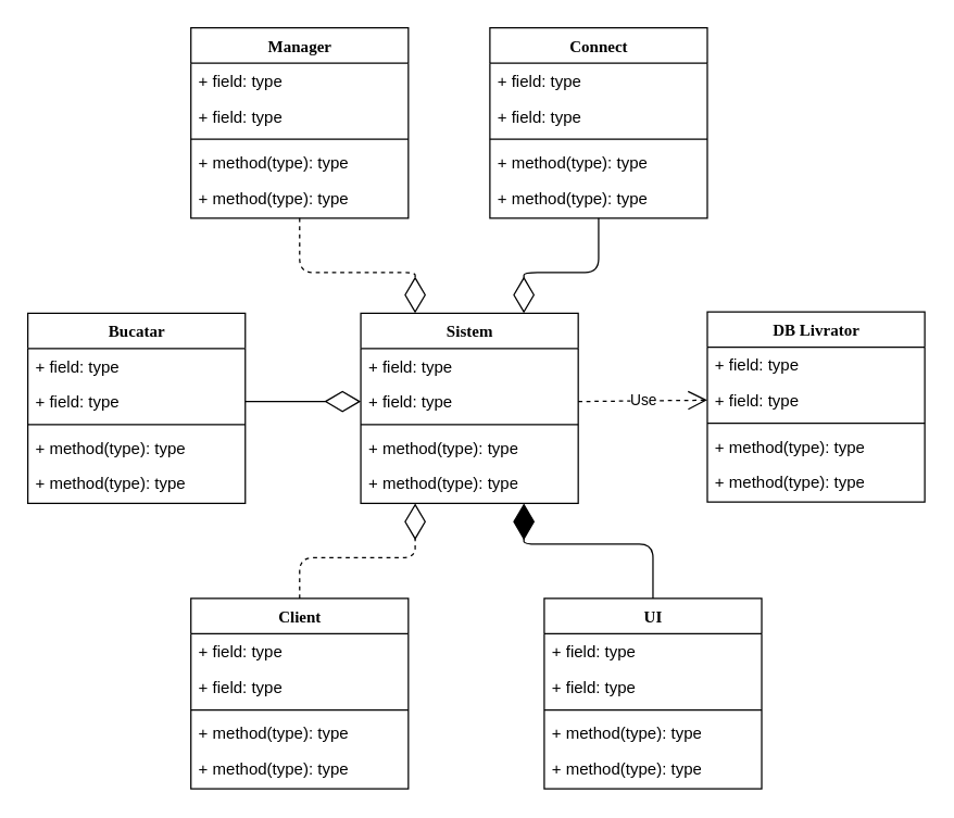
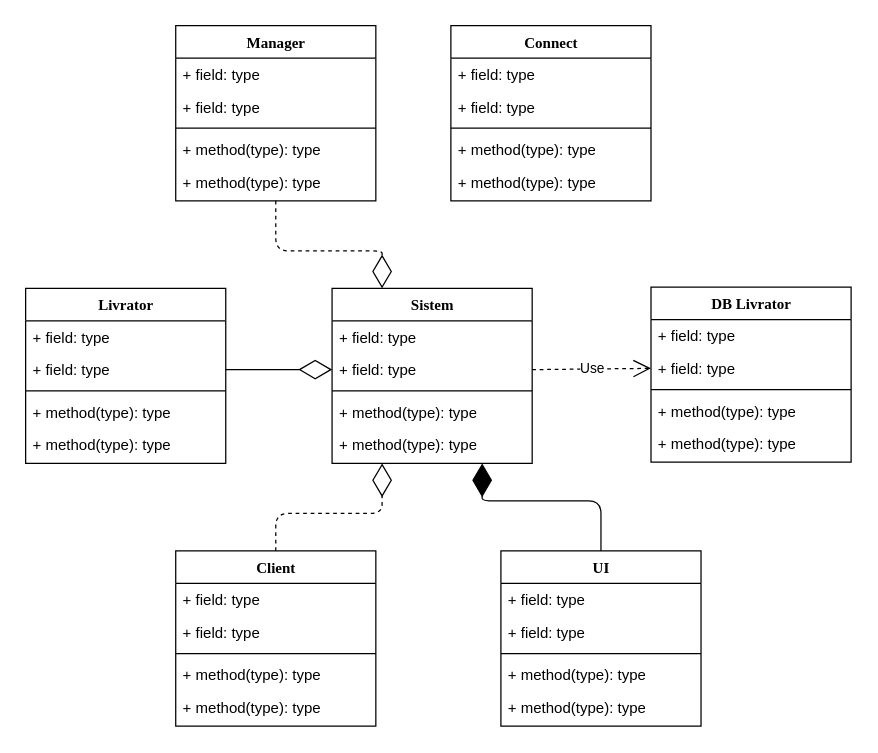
  <mxCell id="0" />
  <mxCell id="1" parent="0" />
  <mxCell id="2" value="Manager" style="swimlane;html=1;fontStyle=1;align=center;verticalAlign=top;childLayout=stackLayout;horizontal=1;startSize=26;horizontalStack=0;resizeParent=1;resizeLast=0;collapsible=1;marginBottom=0;swimlaneFillColor=#ffffff;rounded=0;shadow=0;comic=0;labelBackgroundColor=none;strokeWidth=1;fillColor=none;fontFamily=Verdana;fontSize=12" parent="1" vertex="1"><mxGeometry x="140" y="20" width="160" height="140" as="geometry" /></mxCell>
  <mxCell id="3" value="+ field: type" style="text;html=1;strokeColor=none;fillColor=none;align=left;verticalAlign=top;spacingLeft=4;spacingRight=4;whiteSpace=wrap;overflow=hidden;rotatable=0;points=[[0,0.5],[1,0.5]];portConstraint=eastwest;" parent="2" vertex="1"><mxGeometry y="26" width="160" height="26" as="geometry" /></mxCell>
  <mxCell id="4" value="+ field: type" style="text;html=1;strokeColor=none;fillColor=none;align=left;verticalAlign=top;spacingLeft=4;spacingRight=4;whiteSpace=wrap;overflow=hidden;rotatable=0;points=[[0,0.5],[1,0.5]];portConstraint=eastwest;" parent="2" vertex="1"><mxGeometry y="52" width="160" height="26" as="geometry" /></mxCell>
  <mxCell id="5" value="" style="line;html=1;strokeWidth=1;fillColor=none;align=left;verticalAlign=middle;spacingTop=-1;spacingLeft=3;spacingRight=3;rotatable=0;labelPosition=right;points=[];portConstraint=eastwest;" parent="2" vertex="1"><mxGeometry y="78" width="160" height="8" as="geometry" /></mxCell>
  <mxCell id="6" value="+ method(type): type" style="text;html=1;strokeColor=none;fillColor=none;align=left;verticalAlign=top;spacingLeft=4;spacingRight=4;whiteSpace=wrap;overflow=hidden;rotatable=0;points=[[0,0.5],[1,0.5]];portConstraint=eastwest;" parent="2" vertex="1"><mxGeometry y="86" width="160" height="26" as="geometry" /></mxCell>
  <mxCell id="7" value="+ method(type): type" style="text;html=1;strokeColor=none;fillColor=none;align=left;verticalAlign=top;spacingLeft=4;spacingRight=4;whiteSpace=wrap;overflow=hidden;rotatable=0;points=[[0,0.5],[1,0.5]];portConstraint=eastwest;" parent="2" vertex="1"><mxGeometry y="112" width="160" height="26" as="geometry" /></mxCell>
- <mxCell id="8" value="Bucatar" style="swimlane;html=1;fontStyle=1;align=center;verticalAlign=top;childLayout=stackLayout;horizontal=1;startSize=26;horizontalStack=0;resizeParent=1;resizeLast=0;collapsible=1;marginBottom=0;swimlaneFillColor=#ffffff;rounded=0;shadow=0;comic=0;labelBackgroundColor=none;strokeWidth=1;fillColor=none;fontFamily=Verdana;fontSize=12" parent="1" vertex="1"><mxGeometry x="20" y="230" width="160" height="140" as="geometry" /></mxCell>
+ <mxCell id="8" value="Livrator" style="swimlane;html=1;fontStyle=1;align=center;verticalAlign=top;childLayout=stackLayout;horizontal=1;startSize=26;horizontalStack=0;resizeParent=1;resizeLast=0;collapsible=1;marginBottom=0;swimlaneFillColor=#ffffff;rounded=0;shadow=0;comic=0;labelBackgroundColor=none;strokeWidth=1;fillColor=none;fontFamily=Verdana;fontSize=12" parent="1" vertex="1"><mxGeometry x="20" y="230" width="160" height="140" as="geometry" /></mxCell>
  <mxCell id="9" value="+ field: type" style="text;html=1;strokeColor=none;fillColor=none;align=left;verticalAlign=top;spacingLeft=4;spacingRight=4;whiteSpace=wrap;overflow=hidden;rotatable=0;points=[[0,0.5],[1,0.5]];portConstraint=eastwest;" parent="8" vertex="1"><mxGeometry y="26" width="160" height="26" as="geometry" /></mxCell>
  <mxCell id="10" value="+ field: type" style="text;html=1;strokeColor=none;fillColor=none;align=left;verticalAlign=top;spacingLeft=4;spacingRight=4;whiteSpace=wrap;overflow=hidden;rotatable=0;points=[[0,0.5],[1,0.5]];portConstraint=eastwest;" parent="8" vertex="1"><mxGeometry y="52" width="160" height="26" as="geometry" /></mxCell>
  <mxCell id="11" value="" style="line;html=1;strokeWidth=1;fillColor=none;align=left;verticalAlign=middle;spacingTop=-1;spacingLeft=3;spacingRight=3;rotatable=0;labelPosition=right;points=[];portConstraint=eastwest;" parent="8" vertex="1"><mxGeometry y="78" width="160" height="8" as="geometry" /></mxCell>
  <mxCell id="12" value="+ method(type): type" style="text;html=1;strokeColor=none;fillColor=none;align=left;verticalAlign=top;spacingLeft=4;spacingRight=4;whiteSpace=wrap;overflow=hidden;rotatable=0;points=[[0,0.5],[1,0.5]];portConstraint=eastwest;" parent="8" vertex="1"><mxGeometry y="86" width="160" height="26" as="geometry" /></mxCell>
  <mxCell id="13" value="+ method(type): type" style="text;html=1;strokeColor=none;fillColor=none;align=left;verticalAlign=top;spacingLeft=4;spacingRight=4;whiteSpace=wrap;overflow=hidden;rotatable=0;points=[[0,0.5],[1,0.5]];portConstraint=eastwest;" parent="8" vertex="1"><mxGeometry y="112" width="160" height="26" as="geometry" /></mxCell>
  <mxCell id="14" value="Client" style="swimlane;html=1;fontStyle=1;align=center;verticalAlign=top;childLayout=stackLayout;horizontal=1;startSize=26;horizontalStack=0;resizeParent=1;resizeLast=0;collapsible=1;marginBottom=0;swimlaneFillColor=#ffffff;rounded=0;shadow=0;comic=0;labelBackgroundColor=none;strokeWidth=1;fillColor=none;fontFamily=Verdana;fontSize=12" parent="1" vertex="1"><mxGeometry x="140" y="440" width="160" height="140" as="geometry" /></mxCell>
  <mxCell id="15" value="+ field: type" style="text;html=1;strokeColor=none;fillColor=none;align=left;verticalAlign=top;spacingLeft=4;spacingRight=4;whiteSpace=wrap;overflow=hidden;rotatable=0;points=[[0,0.5],[1,0.5]];portConstraint=eastwest;" parent="14" vertex="1"><mxGeometry y="26" width="160" height="26" as="geometry" /></mxCell>
  <mxCell id="16" value="+ field: type" style="text;html=1;strokeColor=none;fillColor=none;align=left;verticalAlign=top;spacingLeft=4;spacingRight=4;whiteSpace=wrap;overflow=hidden;rotatable=0;points=[[0,0.5],[1,0.5]];portConstraint=eastwest;" parent="14" vertex="1"><mxGeometry y="52" width="160" height="26" as="geometry" /></mxCell>
  <mxCell id="17" value="" style="line;html=1;strokeWidth=1;fillColor=none;align=left;verticalAlign=middle;spacingTop=-1;spacingLeft=3;spacingRight=3;rotatable=0;labelPosition=right;points=[];portConstraint=eastwest;" parent="14" vertex="1"><mxGeometry y="78" width="160" height="8" as="geometry" /></mxCell>
  <mxCell id="18" value="+ method(type): type" style="text;html=1;strokeColor=none;fillColor=none;align=left;verticalAlign=top;spacingLeft=4;spacingRight=4;whiteSpace=wrap;overflow=hidden;rotatable=0;points=[[0,0.5],[1,0.5]];portConstraint=eastwest;" parent="14" vertex="1"><mxGeometry y="86" width="160" height="26" as="geometry" /></mxCell>
  <mxCell id="19" value="+ method(type): type" style="text;html=1;strokeColor=none;fillColor=none;align=left;verticalAlign=top;spacingLeft=4;spacingRight=4;whiteSpace=wrap;overflow=hidden;rotatable=0;points=[[0,0.5],[1,0.5]];portConstraint=eastwest;" parent="14" vertex="1"><mxGeometry y="112" width="160" height="26" as="geometry" /></mxCell>
  <mxCell id="20" value="Connect" style="swimlane;html=1;fontStyle=1;align=center;verticalAlign=top;childLayout=stackLayout;horizontal=1;startSize=26;horizontalStack=0;resizeParent=1;resizeLast=0;collapsible=1;marginBottom=0;swimlaneFillColor=#ffffff;rounded=0;shadow=0;comic=0;labelBackgroundColor=none;strokeWidth=1;fillColor=none;fontFamily=Verdana;fontSize=12" parent="1" vertex="1"><mxGeometry x="360" y="20" width="160" height="140" as="geometry" /></mxCell>
  <mxCell id="21" value="+ field: type" style="text;html=1;strokeColor=none;fillColor=none;align=left;verticalAlign=top;spacingLeft=4;spacingRight=4;whiteSpace=wrap;overflow=hidden;rotatable=0;points=[[0,0.5],[1,0.5]];portConstraint=eastwest;" parent="20" vertex="1"><mxGeometry y="26" width="160" height="26" as="geometry" /></mxCell>
  <mxCell id="22" value="+ field: type" style="text;html=1;strokeColor=none;fillColor=none;align=left;verticalAlign=top;spacingLeft=4;spacingRight=4;whiteSpace=wrap;overflow=hidden;rotatable=0;points=[[0,0.5],[1,0.5]];portConstraint=eastwest;" parent="20" vertex="1"><mxGeometry y="52" width="160" height="26" as="geometry" /></mxCell>
  <mxCell id="23" value="" style="line;html=1;strokeWidth=1;fillColor=none;align=left;verticalAlign=middle;spacingTop=-1;spacingLeft=3;spacingRight=3;rotatable=0;labelPosition=right;points=[];portConstraint=eastwest;" parent="20" vertex="1"><mxGeometry y="78" width="160" height="8" as="geometry" /></mxCell>
  <mxCell id="24" value="+ method(type): type" style="text;html=1;strokeColor=none;fillColor=none;align=left;verticalAlign=top;spacingLeft=4;spacingRight=4;whiteSpace=wrap;overflow=hidden;rotatable=0;points=[[0,0.5],[1,0.5]];portConstraint=eastwest;" parent="20" vertex="1"><mxGeometry y="86" width="160" height="26" as="geometry" /></mxCell>
  <mxCell id="25" value="+ method(type): type" style="text;html=1;strokeColor=none;fillColor=none;align=left;verticalAlign=top;spacingLeft=4;spacingRight=4;whiteSpace=wrap;overflow=hidden;rotatable=0;points=[[0,0.5],[1,0.5]];portConstraint=eastwest;" parent="20" vertex="1"><mxGeometry y="112" width="160" height="26" as="geometry" /></mxCell>
  <mxCell id="26" value="Sistem" style="swimlane;html=1;fontStyle=1;align=center;verticalAlign=top;childLayout=stackLayout;horizontal=1;startSize=26;horizontalStack=0;resizeParent=1;resizeLast=0;collapsible=1;marginBottom=0;swimlaneFillColor=#ffffff;rounded=0;shadow=0;comic=0;labelBackgroundColor=none;strokeWidth=1;fillColor=none;fontFamily=Verdana;fontSize=12" parent="1" vertex="1"><mxGeometry x="265" y="230" width="160" height="140" as="geometry" /></mxCell>
  <mxCell id="27" value="+ field: type" style="text;html=1;strokeColor=none;fillColor=none;align=left;verticalAlign=top;spacingLeft=4;spacingRight=4;whiteSpace=wrap;overflow=hidden;rotatable=0;points=[[0,0.5],[1,0.5]];portConstraint=eastwest;" parent="26" vertex="1"><mxGeometry y="26" width="160" height="26" as="geometry" /></mxCell>
  <mxCell id="28" value="+ field: type" style="text;html=1;strokeColor=none;fillColor=none;align=left;verticalAlign=top;spacingLeft=4;spacingRight=4;whiteSpace=wrap;overflow=hidden;rotatable=0;points=[[0,0.5],[1,0.5]];portConstraint=eastwest;" parent="26" vertex="1"><mxGeometry y="52" width="160" height="26" as="geometry" /></mxCell>
  <mxCell id="29" value="" style="line;html=1;strokeWidth=1;fillColor=none;align=left;verticalAlign=middle;spacingTop=-1;spacingLeft=3;spacingRight=3;rotatable=0;labelPosition=right;points=[];portConstraint=eastwest;" parent="26" vertex="1"><mxGeometry y="78" width="160" height="8" as="geometry" /></mxCell>
  <mxCell id="30" value="+ method(type): type" style="text;html=1;strokeColor=none;fillColor=none;align=left;verticalAlign=top;spacingLeft=4;spacingRight=4;whiteSpace=wrap;overflow=hidden;rotatable=0;points=[[0,0.5],[1,0.5]];portConstraint=eastwest;" parent="26" vertex="1"><mxGeometry y="86" width="160" height="26" as="geometry" /></mxCell>
  <mxCell id="31" value="+ method(type): type" style="text;html=1;strokeColor=none;fillColor=none;align=left;verticalAlign=top;spacingLeft=4;spacingRight=4;whiteSpace=wrap;overflow=hidden;rotatable=0;points=[[0,0.5],[1,0.5]];portConstraint=eastwest;" parent="26" vertex="1"><mxGeometry y="112" width="160" height="26" as="geometry" /></mxCell>
  <mxCell id="32" value="DB Livrator" style="swimlane;html=1;fontStyle=1;align=center;verticalAlign=top;childLayout=stackLayout;horizontal=1;startSize=26;horizontalStack=0;resizeParent=1;resizeLast=0;collapsible=1;marginBottom=0;swimlaneFillColor=#ffffff;rounded=0;shadow=0;comic=0;labelBackgroundColor=none;strokeWidth=1;fillColor=none;fontFamily=Verdana;fontSize=12" parent="1" vertex="1"><mxGeometry x="520" y="229" width="160" height="140" as="geometry" /></mxCell>
  <mxCell id="33" value="+ field: type" style="text;html=1;strokeColor=none;fillColor=none;align=left;verticalAlign=top;spacingLeft=4;spacingRight=4;whiteSpace=wrap;overflow=hidden;rotatable=0;points=[[0,0.5],[1,0.5]];portConstraint=eastwest;" parent="32" vertex="1"><mxGeometry y="26" width="160" height="26" as="geometry" /></mxCell>
  <mxCell id="34" value="+ field: type" style="text;html=1;strokeColor=none;fillColor=none;align=left;verticalAlign=top;spacingLeft=4;spacingRight=4;whiteSpace=wrap;overflow=hidden;rotatable=0;points=[[0,0.5],[1,0.5]];portConstraint=eastwest;" parent="32" vertex="1"><mxGeometry y="52" width="160" height="26" as="geometry" /></mxCell>
  <mxCell id="35" value="" style="line;html=1;strokeWidth=1;fillColor=none;align=left;verticalAlign=middle;spacingTop=-1;spacingLeft=3;spacingRight=3;rotatable=0;labelPosition=right;points=[];portConstraint=eastwest;" parent="32" vertex="1"><mxGeometry y="78" width="160" height="8" as="geometry" /></mxCell>
  <mxCell id="36" value="+ method(type): type" style="text;html=1;strokeColor=none;fillColor=none;align=left;verticalAlign=top;spacingLeft=4;spacingRight=4;whiteSpace=wrap;overflow=hidden;rotatable=0;points=[[0,0.5],[1,0.5]];portConstraint=eastwest;" parent="32" vertex="1"><mxGeometry y="86" width="160" height="26" as="geometry" /></mxCell>
  <mxCell id="37" value="+ method(type): type" style="text;html=1;strokeColor=none;fillColor=none;align=left;verticalAlign=top;spacingLeft=4;spacingRight=4;whiteSpace=wrap;overflow=hidden;rotatable=0;points=[[0,0.5],[1,0.5]];portConstraint=eastwest;" parent="32" vertex="1"><mxGeometry y="112" width="160" height="26" as="geometry" /></mxCell>
  <mxCell id="38" value="UI" style="swimlane;html=1;fontStyle=1;align=center;verticalAlign=top;childLayout=stackLayout;horizontal=1;startSize=26;horizontalStack=0;resizeParent=1;resizeLast=0;collapsible=1;marginBottom=0;swimlaneFillColor=#ffffff;rounded=0;shadow=0;comic=0;labelBackgroundColor=none;strokeWidth=1;fillColor=none;fontFamily=Verdana;fontSize=12" parent="1" vertex="1"><mxGeometry x="400" y="440" width="160" height="140" as="geometry" /></mxCell>
  <mxCell id="39" value="+ field: type" style="text;html=1;strokeColor=none;fillColor=none;align=left;verticalAlign=top;spacingLeft=4;spacingRight=4;whiteSpace=wrap;overflow=hidden;rotatable=0;points=[[0,0.5],[1,0.5]];portConstraint=eastwest;" parent="38" vertex="1"><mxGeometry y="26" width="160" height="26" as="geometry" /></mxCell>
  <mxCell id="40" value="+ field: type" style="text;html=1;strokeColor=none;fillColor=none;align=left;verticalAlign=top;spacingLeft=4;spacingRight=4;whiteSpace=wrap;overflow=hidden;rotatable=0;points=[[0,0.5],[1,0.5]];portConstraint=eastwest;" parent="38" vertex="1"><mxGeometry y="52" width="160" height="26" as="geometry" /></mxCell>
  <mxCell id="41" value="" style="line;html=1;strokeWidth=1;fillColor=none;align=left;verticalAlign=middle;spacingTop=-1;spacingLeft=3;spacingRight=3;rotatable=0;labelPosition=right;points=[];portConstraint=eastwest;" parent="38" vertex="1"><mxGeometry y="78" width="160" height="8" as="geometry" /></mxCell>
  <mxCell id="42" value="+ method(type): type" style="text;html=1;strokeColor=none;fillColor=none;align=left;verticalAlign=top;spacingLeft=4;spacingRight=4;whiteSpace=wrap;overflow=hidden;rotatable=0;points=[[0,0.5],[1,0.5]];portConstraint=eastwest;" parent="38" vertex="1"><mxGeometry y="86" width="160" height="26" as="geometry" /></mxCell>
  <mxCell id="43" value="+ method(type): type" style="text;html=1;strokeColor=none;fillColor=none;align=left;verticalAlign=top;spacingLeft=4;spacingRight=4;whiteSpace=wrap;overflow=hidden;rotatable=0;points=[[0,0.5],[1,0.5]];portConstraint=eastwest;" parent="38" vertex="1"><mxGeometry y="112" width="160" height="26" as="geometry" /></mxCell>
  <mxCell id="44" value="" style="endArrow=diamondThin;endFill=0;endSize=24;html=1;exitX=1;exitY=0.5;exitDx=0;exitDy=0;entryX=0;entryY=0.5;entryDx=0;entryDy=0;" parent="1" source="10" target="28" edge="1"><mxGeometry width="160" relative="1" as="geometry"><mxPoint x="280" y="470" as="sourcePoint" /><mxPoint x="230" y="340" as="targetPoint" /></mxGeometry></mxCell>
  <mxCell id="45" value="" style="endArrow=diamondThin;endFill=0;endSize=24;html=1;exitX=0.5;exitY=0;exitDx=0;exitDy=0;entryX=0.25;entryY=1;entryDx=0;entryDy=0;dashed=1;" parent="1" source="14" target="26" edge="1"><mxGeometry width="160" relative="1" as="geometry"><mxPoint x="200" y="305" as="sourcePoint" /><mxPoint x="277.92" y="312.202" as="targetPoint" /><Array as="points"><mxPoint x="220" y="410" /><mxPoint x="305" y="410" /></Array></mxGeometry></mxCell>
  <mxCell id="46" value="" style="endArrow=diamondThin;endFill=0;endSize=24;html=1;exitX=0.5;exitY=1;exitDx=0;exitDy=0;entryX=0.25;entryY=0;entryDx=0;entryDy=0;dashed=1;" parent="1" source="2" target="26" edge="1"><mxGeometry width="160" relative="1" as="geometry"><mxPoint x="210" y="315" as="sourcePoint" /><mxPoint x="287.92" y="322.202" as="targetPoint" /><Array as="points"><mxPoint x="220" y="200" /><mxPoint x="305" y="200" /></Array></mxGeometry></mxCell>
- <mxCell id="47" value="" style="endArrow=diamondThin;endFill=0;endSize=24;html=1;exitX=0.5;exitY=1;exitDx=0;exitDy=0;entryX=0.75;entryY=0;entryDx=0;entryDy=0;" parent="1" source="20" target="26" edge="1"><mxGeometry width="160" relative="1" as="geometry"><mxPoint x="220" y="325" as="sourcePoint" /><mxPoint x="297.92" y="332.202" as="targetPoint" /><Array as="points"><mxPoint x="440" y="200" /><mxPoint x="385" y="200" /></Array></mxGeometry></mxCell>
  <mxCell id="48" value="" style="endArrow=diamondThin;endFill=1;endSize=24;html=1;exitX=0.5;exitY=0;exitDx=0;exitDy=0;entryX=0.75;entryY=1;entryDx=0;entryDy=0;" parent="1" source="38" target="26" edge="1"><mxGeometry width="160" relative="1" as="geometry"><mxPoint x="30" y="570" as="sourcePoint" /><mxPoint x="190" y="570" as="targetPoint" /><Array as="points"><mxPoint x="480" y="400" /><mxPoint x="385" y="400" /></Array></mxGeometry></mxCell>
  <mxCell id="49" value="Use" style="endArrow=open;endSize=12;dashed=1;html=1;exitX=1;exitY=0.5;exitDx=0;exitDy=0;entryX=0;entryY=0.5;entryDx=0;entryDy=0;" parent="1" source="28" target="34" edge="1"><mxGeometry width="160" relative="1" as="geometry"><mxPoint x="30" y="570" as="sourcePoint" /><mxPoint x="190" y="570" as="targetPoint" /></mxGeometry></mxCell>
